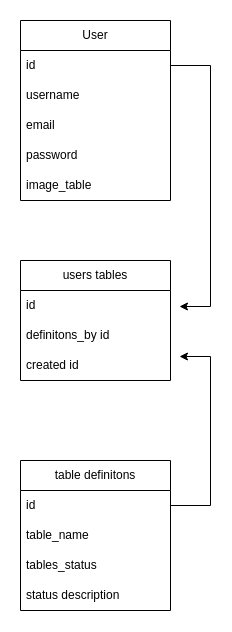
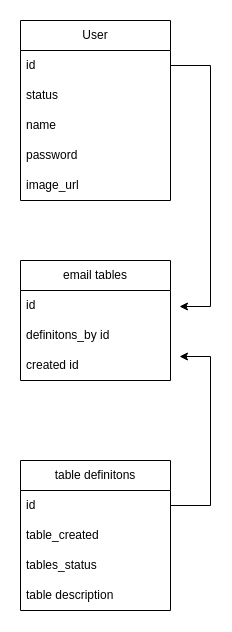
  <mxCell id="0" />
  <mxCell id="1" parent="0" />
  <mxCell id="2" value="User" style="swimlane;fontStyle=0;childLayout=stackLayout;horizontal=1;startSize=30;horizontalStack=0;resizeParent=1;resizeParentMax=0;resizeLast=0;collapsible=1;marginBottom=0;whiteSpace=wrap;html=1;" vertex="1" parent="1"><mxGeometry x="20" y="20" width="150" height="180" as="geometry" /></mxCell>
  <mxCell id="3" value="id" style="text;strokeColor=none;fillColor=none;align=left;verticalAlign=middle;spacingLeft=4;spacingRight=4;overflow=hidden;points=[[0,0.5],[1,0.5]];portConstraint=eastwest;rotatable=0;whiteSpace=wrap;html=1;" vertex="1" parent="2"><mxGeometry y="30" width="150" height="30" as="geometry" /></mxCell>
- <mxCell id="4" value="username" style="text;strokeColor=none;fillColor=none;align=left;verticalAlign=middle;spacingLeft=4;spacingRight=4;overflow=hidden;points=[[0,0.5],[1,0.5]];portConstraint=eastwest;rotatable=0;whiteSpace=wrap;html=1;" vertex="1" parent="2"><mxGeometry y="60" width="150" height="30" as="geometry" /></mxCell>
- <mxCell id="5" value="email" style="text;strokeColor=none;fillColor=none;align=left;verticalAlign=middle;spacingLeft=4;spacingRight=4;overflow=hidden;points=[[0,0.5],[1,0.5]];portConstraint=eastwest;rotatable=0;whiteSpace=wrap;html=1;" vertex="1" parent="2"><mxGeometry y="90" width="150" height="30" as="geometry" /></mxCell>
+ <mxCell id="4" value="status" style="text;strokeColor=none;fillColor=none;align=left;verticalAlign=middle;spacingLeft=4;spacingRight=4;overflow=hidden;points=[[0,0.5],[1,0.5]];portConstraint=eastwest;rotatable=0;whiteSpace=wrap;html=1;" vertex="1" parent="2"><mxGeometry y="60" width="150" height="30" as="geometry" /></mxCell>
+ <mxCell id="5" value="name" style="text;strokeColor=none;fillColor=none;align=left;verticalAlign=middle;spacingLeft=4;spacingRight=4;overflow=hidden;points=[[0,0.5],[1,0.5]];portConstraint=eastwest;rotatable=0;whiteSpace=wrap;html=1;" vertex="1" parent="2"><mxGeometry y="90" width="150" height="30" as="geometry" /></mxCell>
  <mxCell id="6" value="password" style="text;strokeColor=none;fillColor=none;align=left;verticalAlign=middle;spacingLeft=4;spacingRight=4;overflow=hidden;points=[[0,0.5],[1,0.5]];portConstraint=eastwest;rotatable=0;whiteSpace=wrap;html=1;" vertex="1" parent="2"><mxGeometry y="120" width="150" height="30" as="geometry" /></mxCell>
- <mxCell id="7" value="image_table&amp;nbsp;" style="text;strokeColor=none;fillColor=none;align=left;verticalAlign=middle;spacingLeft=4;spacingRight=4;overflow=hidden;points=[[0,0.5],[1,0.5]];portConstraint=eastwest;rotatable=0;whiteSpace=wrap;html=1;" vertex="1" parent="2"><mxGeometry y="150" width="150" height="30" as="geometry" /></mxCell>
+ <mxCell id="7" value="image_url&amp;nbsp;" style="text;strokeColor=none;fillColor=none;align=left;verticalAlign=middle;spacingLeft=4;spacingRight=4;overflow=hidden;points=[[0,0.5],[1,0.5]];portConstraint=eastwest;rotatable=0;whiteSpace=wrap;html=1;" vertex="1" parent="2"><mxGeometry y="150" width="150" height="30" as="geometry" /></mxCell>
  <mxCell id="8" value="table definitons" style="swimlane;fontStyle=0;childLayout=stackLayout;horizontal=1;startSize=30;horizontalStack=0;resizeParent=1;resizeParentMax=0;resizeLast=0;collapsible=1;marginBottom=0;whiteSpace=wrap;html=1;" vertex="1" parent="1"><mxGeometry x="20" y="460" width="150" height="150" as="geometry" /></mxCell>
  <mxCell id="9" value="id" style="text;strokeColor=none;fillColor=none;align=left;verticalAlign=middle;spacingLeft=4;spacingRight=4;overflow=hidden;points=[[0,0.5],[1,0.5]];portConstraint=eastwest;rotatable=0;whiteSpace=wrap;html=1;" vertex="1" parent="8"><mxGeometry y="30" width="150" height="30" as="geometry" /></mxCell>
- <mxCell id="10" value="table_name" style="text;strokeColor=none;fillColor=none;align=left;verticalAlign=middle;spacingLeft=4;spacingRight=4;overflow=hidden;points=[[0,0.5],[1,0.5]];portConstraint=eastwest;rotatable=0;whiteSpace=wrap;html=1;" vertex="1" parent="8"><mxGeometry y="60" width="150" height="30" as="geometry" /></mxCell>
+ <mxCell id="10" value="table_created" style="text;strokeColor=none;fillColor=none;align=left;verticalAlign=middle;spacingLeft=4;spacingRight=4;overflow=hidden;points=[[0,0.5],[1,0.5]];portConstraint=eastwest;rotatable=0;whiteSpace=wrap;html=1;" vertex="1" parent="8"><mxGeometry y="60" width="150" height="30" as="geometry" /></mxCell>
  <mxCell id="11" value="tables_status" style="text;strokeColor=none;fillColor=none;align=left;verticalAlign=middle;spacingLeft=4;spacingRight=4;overflow=hidden;points=[[0,0.5],[1,0.5]];portConstraint=eastwest;rotatable=0;whiteSpace=wrap;html=1;" vertex="1" parent="8"><mxGeometry y="90" width="150" height="30" as="geometry" /></mxCell>
- <mxCell id="12" value="status description" style="text;strokeColor=none;fillColor=none;align=left;verticalAlign=middle;spacingLeft=4;spacingRight=4;overflow=hidden;points=[[0,0.5],[1,0.5]];portConstraint=eastwest;rotatable=0;whiteSpace=wrap;html=1;" vertex="1" parent="8"><mxGeometry y="120" width="150" height="30" as="geometry" /></mxCell>
- <mxCell id="13" value="users tables" style="swimlane;fontStyle=0;childLayout=stackLayout;horizontal=1;startSize=30;horizontalStack=0;resizeParent=1;resizeParentMax=0;resizeLast=0;collapsible=1;marginBottom=0;whiteSpace=wrap;html=1;" vertex="1" parent="1"><mxGeometry x="20" y="260" width="150" height="120" as="geometry" /></mxCell>
+ <mxCell id="12" value="table description" style="text;strokeColor=none;fillColor=none;align=left;verticalAlign=middle;spacingLeft=4;spacingRight=4;overflow=hidden;points=[[0,0.5],[1,0.5]];portConstraint=eastwest;rotatable=0;whiteSpace=wrap;html=1;" vertex="1" parent="8"><mxGeometry y="120" width="150" height="30" as="geometry" /></mxCell>
+ <mxCell id="13" value="email tables" style="swimlane;fontStyle=0;childLayout=stackLayout;horizontal=1;startSize=30;horizontalStack=0;resizeParent=1;resizeParentMax=0;resizeLast=0;collapsible=1;marginBottom=0;whiteSpace=wrap;html=1;" vertex="1" parent="1"><mxGeometry x="20" y="260" width="150" height="120" as="geometry" /></mxCell>
  <mxCell id="14" value="id" style="text;strokeColor=none;fillColor=none;align=left;verticalAlign=middle;spacingLeft=4;spacingRight=4;overflow=hidden;points=[[0,0.5],[1,0.5]];portConstraint=eastwest;rotatable=0;whiteSpace=wrap;html=1;" vertex="1" parent="13"><mxGeometry y="30" width="150" height="30" as="geometry" /></mxCell>
  <mxCell id="15" value="definitons_by id" style="text;strokeColor=none;fillColor=none;align=left;verticalAlign=middle;spacingLeft=4;spacingRight=4;overflow=hidden;points=[[0,0.5],[1,0.5]];portConstraint=eastwest;rotatable=0;whiteSpace=wrap;html=1;" vertex="1" parent="13"><mxGeometry y="60" width="150" height="30" as="geometry" /></mxCell>
  <mxCell id="16" value="created id" style="text;strokeColor=none;fillColor=none;align=left;verticalAlign=middle;spacingLeft=4;spacingRight=4;overflow=hidden;points=[[0,0.5],[1,0.5]];portConstraint=eastwest;rotatable=0;whiteSpace=wrap;html=1;" vertex="1" parent="13"><mxGeometry y="90" width="150" height="30" as="geometry" /></mxCell>
  <mxCell id="17" style="edgeStyle=orthogonalEdgeStyle;rounded=0;orthogonalLoop=1;jettySize=auto;html=1;entryX=1.06;entryY=0.533;entryDx=0;entryDy=0;entryPerimeter=0;" edge="1" parent="1" source="3" target="14"><mxGeometry relative="1" as="geometry"><Array as="points"><mxPoint x="210" y="65" /><mxPoint x="210" y="306" /></Array></mxGeometry></mxCell>
  <mxCell id="18" style="edgeStyle=orthogonalEdgeStyle;rounded=0;orthogonalLoop=1;jettySize=auto;html=1;entryX=1.06;entryY=0.2;entryDx=0;entryDy=0;entryPerimeter=0;" edge="1" parent="1" source="9" target="16"><mxGeometry relative="1" as="geometry"><Array as="points"><mxPoint x="210" y="505" /><mxPoint x="210" y="356" /></Array></mxGeometry></mxCell>
